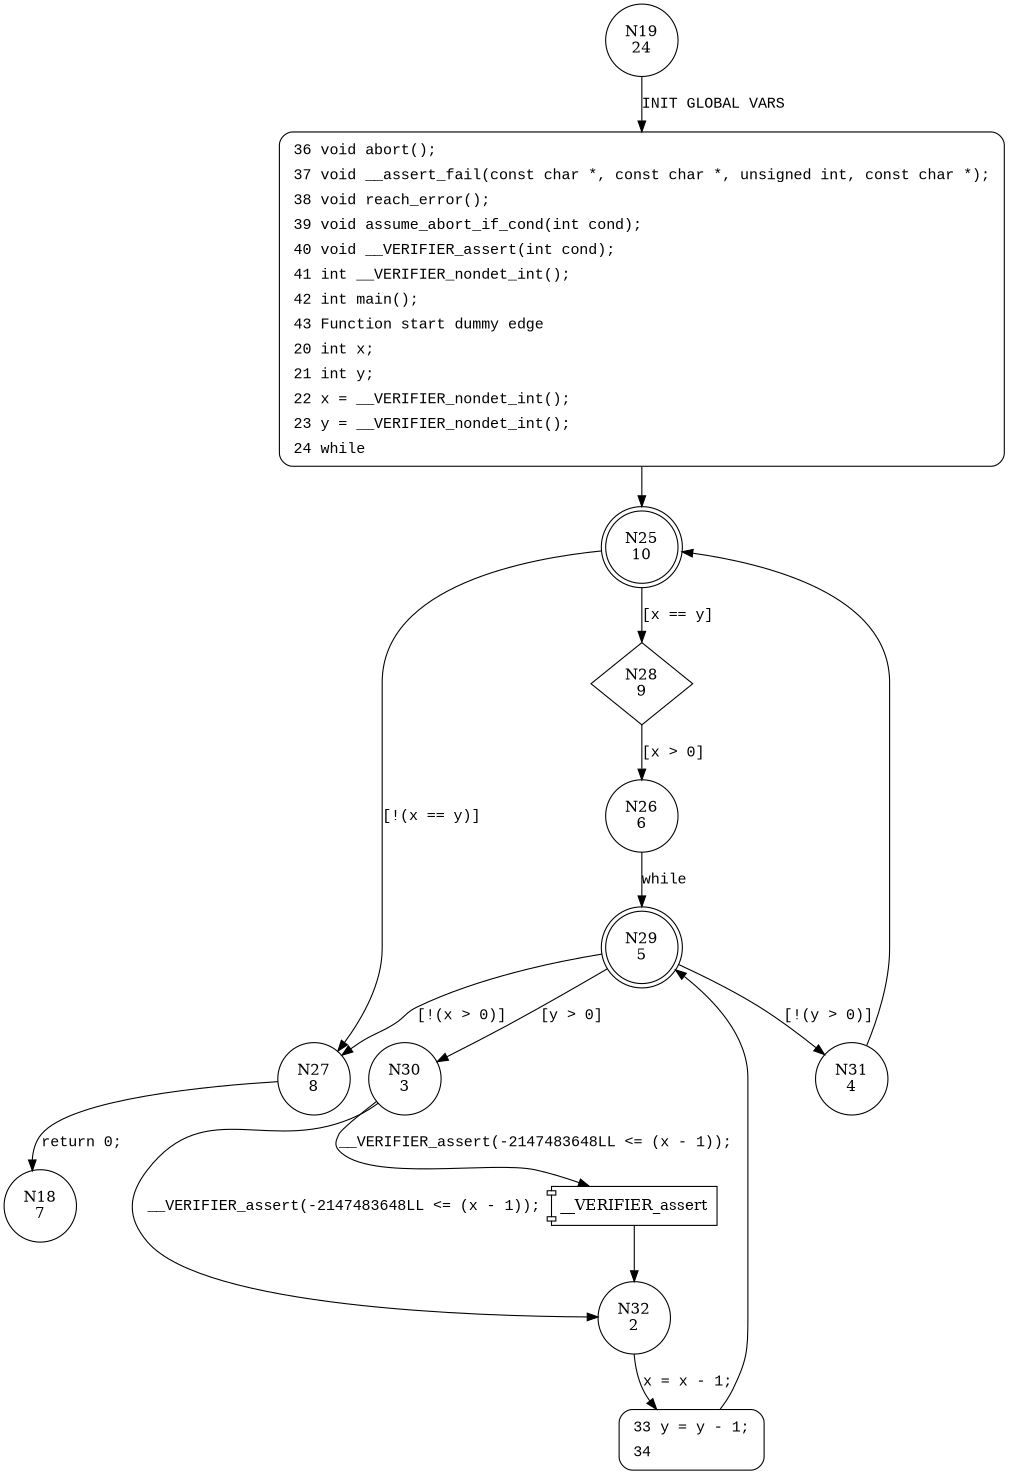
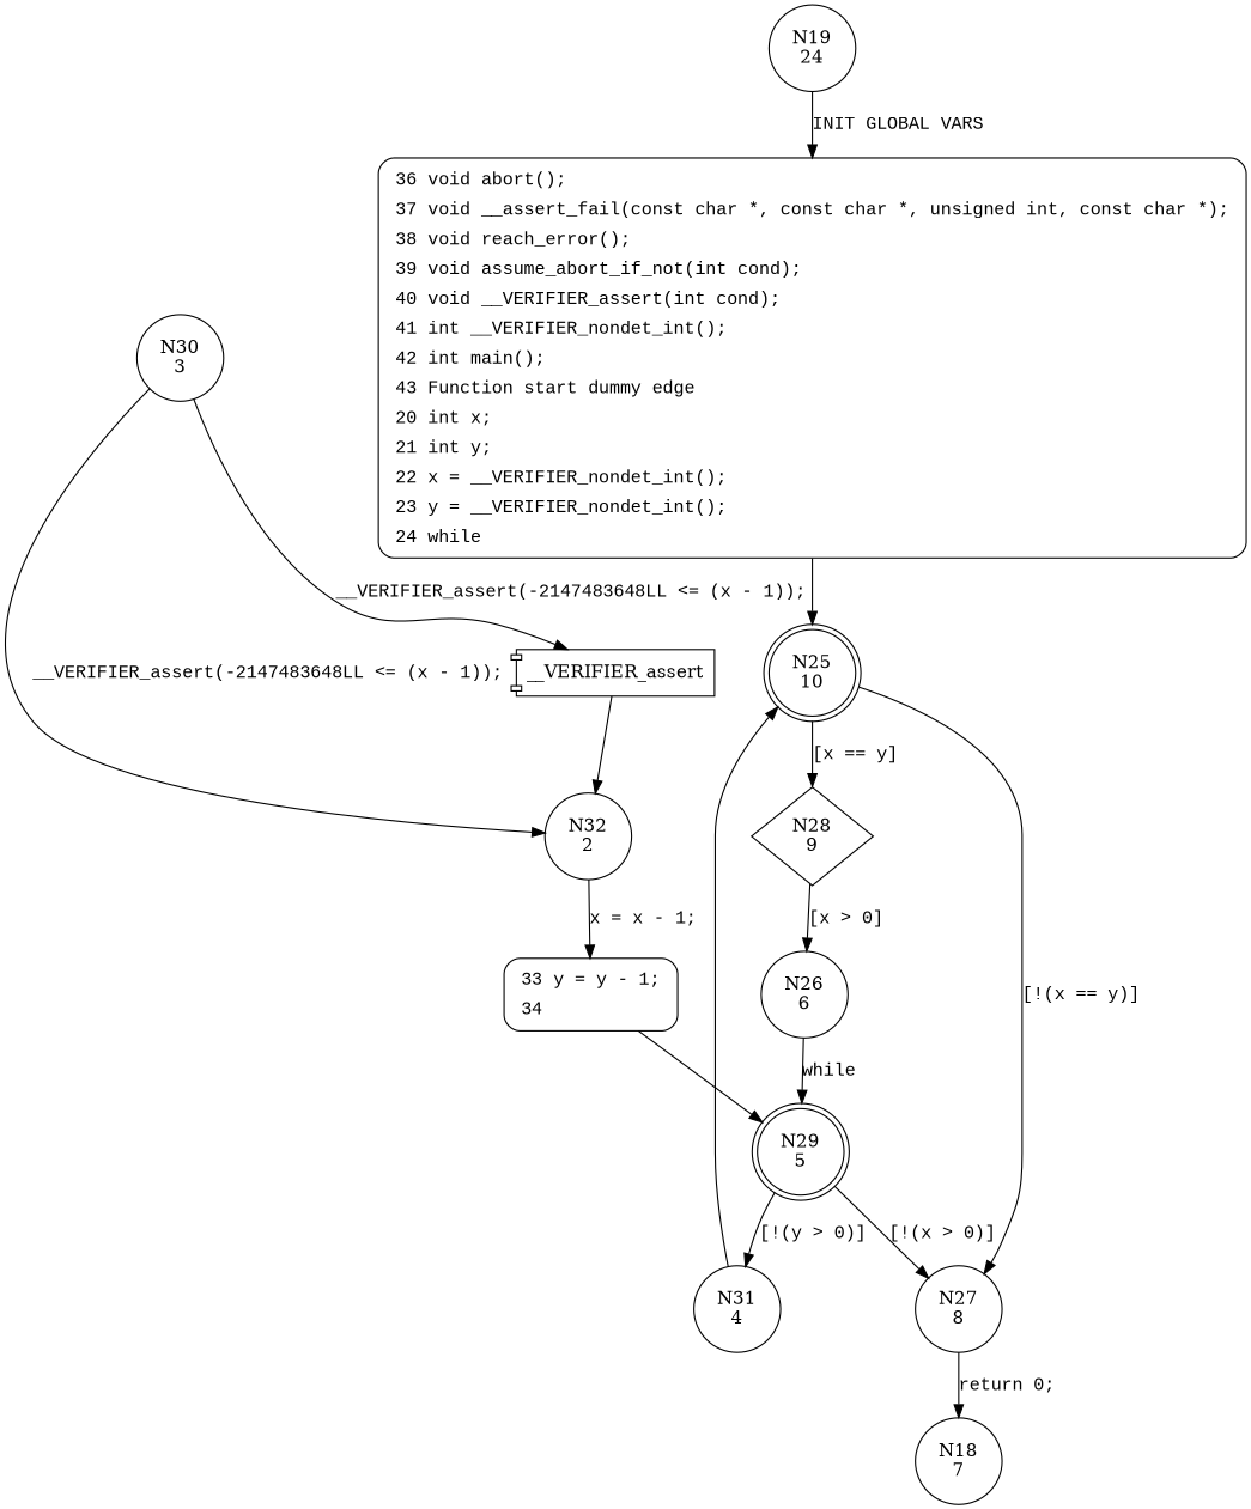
  digraph {
    node [shape=circle]
    edge [fontname="Courier New"]
    n1 [label="N19\n24"]
-   n2 [fillcolor=white fontname="Courier New" label=<<table border="0" cellborder="0" cellpadding="3" bgcolor="white"><tr><td align="right">36</td><td align="left">void abort();</td></tr><tr><td align="right">37</td><td align="left">void __assert_fail(const char *, const char *, unsigned int, const char *);</td></tr><tr><td align="right">38</td><td align="left">void reach_error();</td></tr><tr><td align="right">39</td><td align="left">void assume_abort_if_cond(int cond);</td></tr><tr><td align="right">40</td><td align="left">void __VERIFIER_assert(int cond);</td></tr><tr><td align="right">41</td><td align="left">int __VERIFIER_nondet_int();</td></tr><tr><td align="right">42</td><td align="left">int main();</td></tr><tr><td align="right">43</td><td align="left">Function start dummy edge</td></tr><tr><td align="right">20</td><td align="left">int x;</td></tr><tr><td align="right">21</td><td align="left">int y;</td></tr><tr><td align="right">22</td><td align="left">x = __VERIFIER_nondet_int();</td></tr><tr><td align="right">23</td><td align="left">y = __VERIFIER_nondet_int();</td></tr><tr><td align="right">24</td><td align="left">while</td></tr></table>> penwidth=1 shape=Mrecord style="filled,bold"]
+   n2 [fillcolor=white fontname="Courier New" label=<<table border="0" cellborder="0" cellpadding="3" bgcolor="white"><tr><td align="right">36</td><td align="left">void abort();</td></tr><tr><td align="right">37</td><td align="left">void __assert_fail(const char *, const char *, unsigned int, const char *);</td></tr><tr><td align="right">38</td><td align="left">void reach_error();</td></tr><tr><td align="right">39</td><td align="left">void assume_abort_if_not(int cond);</td></tr><tr><td align="right">40</td><td align="left">void __VERIFIER_assert(int cond);</td></tr><tr><td align="right">41</td><td align="left">int __VERIFIER_nondet_int();</td></tr><tr><td align="right">42</td><td align="left">int main();</td></tr><tr><td align="right">43</td><td align="left">Function start dummy edge</td></tr><tr><td align="right">20</td><td align="left">int x;</td></tr><tr><td align="right">21</td><td align="left">int y;</td></tr><tr><td align="right">22</td><td align="left">x = __VERIFIER_nondet_int();</td></tr><tr><td align="right">23</td><td align="left">y = __VERIFIER_nondet_int();</td></tr><tr><td align="right">24</td><td align="left">while</td></tr></table>> penwidth=1 shape=Mrecord style="filled,bold"]
    n3 [label="N25\n10" shape=doublecircle]
    n4 [label="N28\n9" shape=diamond]
    n5 [label="N27\n8"]
    n6 [label="N26\n6"]
    n7 [label="N18\n7"]
    n8 [label="N29\n5" shape=doublecircle]
    n9 [label="N30\n3"]
    n10 [label="N31\n4"]
    n11 [label="N32\n2"]
    n12 [label=__VERIFIER_assert shape=component]
    n13 [fillcolor=white fontname="Courier New" label=<<table border="0" cellborder="0" cellpadding="3" bgcolor="white"><tr><td align="right">33</td><td align="left">y = y - 1;</td></tr><tr><td align="right">34</td><td align="left"></td></tr></table>> penwidth=1 shape=Mrecord style="filled,bold"]
    n1 -> n2 [label="INIT GLOBAL VARS"]
    n2 -> n3 [fontname=""]
    n3 -> n4 [label="[x == y]"]
    n3 -> n5 [label="[!(x == y)]"]
    n4 -> n6 [label="[x > 0]"]
    n5 -> n7 [label="return 0;"]
    n6 -> n8 [label=while]
    n8 -> n5 [label="[!(x > 0)]"]
-   n8 -> n9 [label="[y > 0]"]
    n8 -> n10 [label="[!(y > 0)]"]
    n9 -> n11 [label="__VERIFIER_assert(-2147483648LL <= (x - 1));"]
    n9 -> n12 [label="__VERIFIER_assert(-2147483648LL <= (x - 1));"]
    n10 -> n3
    n11 -> n13 [label="x = x - 1;"]
    n12 -> n11
    n13 -> n8 [fontname=""]
  }
